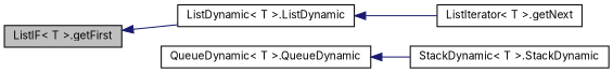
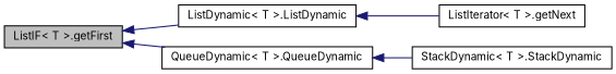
  digraph {
    fontname=Inter
    rankdir=LR
    node [color=black fillcolor=white fontname=Inter fontsize=10 shape=record style=filled]
    edge [color=midnightblue dir=back fontname=Inter fontsize=10 labelfontname=Helvetica labelfontsize=10 style=solid]
    n1 [fillcolor=grey75 fontcolor=black height=0.2 label="ListIF\< T \>.getFirst" width=0.4]
    n2 [height=0.2 label="ListDynamic\< T \>.ListDynamic" width=0.4]
    n3 [height=0.2 label="QueueDynamic\< T \>.QueueDynamic" width=0.4]
    n4 [height=0.2 label="ListIterator\< T \>.getNext" width=0.4]
    n5 [height=0.2 label="StackDynamic\< T \>.StackDynamic" width=0.4]
    n1 -> n2
+   n1 -> n3
    n2 -> n4
    n3 -> n5
  }
